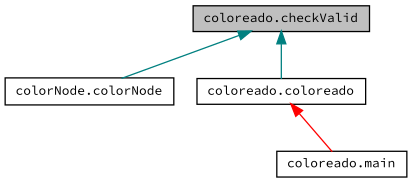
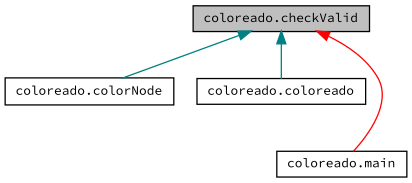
  digraph {
    fontname="Source Code Pro"
    rankdir=TB
    node [color=black fillcolor=white fontname="Source Code Pro" fontsize=10 shape=record style=filled]
    edge [color=teal dir=back fontname="Source Code Pro" fontsize=10 labelfontname=Helvetica labelfontsize=10 style=solid]
    n1 [fillcolor=grey75 fontcolor=black height=0.2 label="coloreado.checkValid" width=0.4]
-   n2 [height=0.2 label="colorNode.colorNode" width=0.4]
+   n2 [height=0.2 label="coloreado.colorNode" width=0.4]
    n3 [height=0.2 label="coloreado.coloreado" width=0.4]
    n4 [height=0.2 label="coloreado.main" width=0.4]
    n1 -> n2
    n1 -> n3
-   n3 -> n4 [color=red]
+   n1 -> n4 [color=red]
  }
